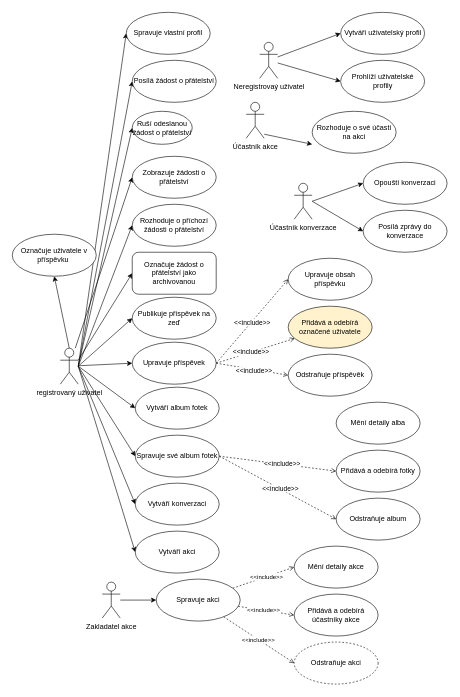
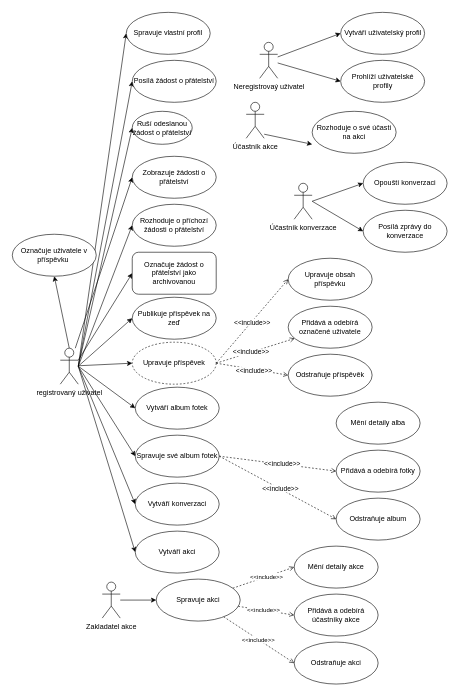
  <mxCell id="0" />
  <mxCell id="1" parent="0" />
  <mxCell id="2" style="edgeStyle=none;rounded=0;orthogonalLoop=1;jettySize=auto;html=1;entryX=0;entryY=0.5;entryDx=0;entryDy=0;" parent="1" target="20" edge="1"><mxGeometry relative="1" as="geometry"><mxPoint x="130" y="610" as="sourcePoint" /></mxGeometry></mxCell>
  <mxCell id="3" style="edgeStyle=none;rounded=0;orthogonalLoop=1;jettySize=auto;html=1;entryX=0;entryY=0.5;entryDx=0;entryDy=0;" parent="1" target="21" edge="1"><mxGeometry relative="1" as="geometry"><mxPoint x="130" y="610" as="sourcePoint" /></mxGeometry></mxCell>
  <mxCell id="4" style="edgeStyle=none;rounded=0;orthogonalLoop=1;jettySize=auto;html=1;entryX=0;entryY=0.5;entryDx=0;entryDy=0;" parent="1" target="22" edge="1"><mxGeometry relative="1" as="geometry"><mxPoint x="130" y="610" as="sourcePoint" /></mxGeometry></mxCell>
  <mxCell id="5" style="edgeStyle=none;rounded=0;orthogonalLoop=1;jettySize=auto;html=1;entryX=0;entryY=0.5;entryDx=0;entryDy=0;" parent="1" target="23" edge="1"><mxGeometry relative="1" as="geometry"><mxPoint x="130" y="610" as="sourcePoint" /></mxGeometry></mxCell>
  <mxCell id="6" style="edgeStyle=none;rounded=0;orthogonalLoop=1;jettySize=auto;html=1;entryX=0;entryY=0.5;entryDx=0;entryDy=0;" parent="1" target="24" edge="1"><mxGeometry relative="1" as="geometry"><mxPoint x="130" y="610" as="sourcePoint" /></mxGeometry></mxCell>
  <mxCell id="7" style="edgeStyle=none;rounded=0;orthogonalLoop=1;jettySize=auto;html=1;entryX=0;entryY=0.5;entryDx=0;entryDy=0;" parent="1" target="29" edge="1"><mxGeometry relative="1" as="geometry"><mxPoint x="130" y="610" as="sourcePoint" /></mxGeometry></mxCell>
  <mxCell id="8" style="edgeStyle=none;rounded=0;orthogonalLoop=1;jettySize=auto;html=1;entryX=0;entryY=0.5;entryDx=0;entryDy=0;" parent="1" target="30" edge="1"><mxGeometry relative="1" as="geometry"><mxPoint x="130" y="610" as="sourcePoint" /></mxGeometry></mxCell>
  <mxCell id="9" style="edgeStyle=none;rounded=0;orthogonalLoop=1;jettySize=auto;html=1;entryX=0;entryY=0.5;entryDx=0;entryDy=0;" parent="1" source="15" target="38" edge="1"><mxGeometry relative="1" as="geometry"><mxPoint x="150" y="610" as="sourcePoint" /></mxGeometry></mxCell>
  <mxCell id="10" style="edgeStyle=none;rounded=0;orthogonalLoop=1;jettySize=auto;html=1;entryX=0;entryY=0.5;entryDx=0;entryDy=0;endArrow=classic;endFill=1;" parent="1" target="40" edge="1"><mxGeometry relative="1" as="geometry"><mxPoint x="130" y="610" as="sourcePoint" /></mxGeometry></mxCell>
  <mxCell id="11" style="edgeStyle=none;rounded=0;orthogonalLoop=1;jettySize=auto;html=1;entryX=0;entryY=0.5;entryDx=0;entryDy=0;endArrow=classic;endFill=1;" parent="1" target="47" edge="1"><mxGeometry relative="1" as="geometry"><mxPoint x="130" y="610" as="sourcePoint" /></mxGeometry></mxCell>
  <mxCell id="12" style="edgeStyle=none;rounded=0;orthogonalLoop=1;jettySize=auto;html=1;entryX=0;entryY=0.5;entryDx=0;entryDy=0;" parent="1" source="15" target="68" edge="1"><mxGeometry relative="1" as="geometry" /></mxCell>
  <mxCell id="13" style="edgeStyle=none;rounded=0;orthogonalLoop=1;jettySize=auto;html=1;exitX=1;exitY=0.333;exitDx=0;exitDy=0;exitPerimeter=0;entryX=0;entryY=0.5;entryDx=0;entryDy=0;" parent="1" source="15" target="69" edge="1"><mxGeometry relative="1" as="geometry" /></mxCell>
  <mxCell id="14" style="rounded=0;orthogonalLoop=1;jettySize=auto;html=1;exitX=0.5;exitY=0;exitDx=0;exitDy=0;exitPerimeter=0;entryX=0.5;entryY=1;entryDx=0;entryDy=0;" parent="1" source="15" target="52" edge="1"><mxGeometry relative="1" as="geometry" /></mxCell>
  <mxCell id="15" value="registrovaný uživatel" style="shape=umlActor;verticalLabelPosition=bottom;verticalAlign=top;html=1;" parent="1" vertex="1"><mxGeometry x="100" y="580" width="30" height="60" as="geometry" /></mxCell>
  <mxCell id="16" style="rounded=0;orthogonalLoop=1;jettySize=auto;html=1;entryX=0;entryY=0.5;entryDx=0;entryDy=0;" parent="1" source="18" target="19" edge="1"><mxGeometry relative="1" as="geometry" /></mxCell>
  <mxCell id="17" style="edgeStyle=none;rounded=0;orthogonalLoop=1;jettySize=auto;html=1;entryX=0;entryY=0.5;entryDx=0;entryDy=0;endArrow=classic;endFill=1;" parent="1" source="18" target="41" edge="1"><mxGeometry relative="1" as="geometry" /></mxCell>
  <mxCell id="18" value="Neregistrovaý uživatel" style="shape=umlActor;verticalLabelPosition=bottom;verticalAlign=top;html=1;" parent="1" vertex="1"><mxGeometry x="432.5" y="70" width="30" height="60" as="geometry" /></mxCell>
  <mxCell id="19" value="Vytváří uživatelský profil" style="ellipse;whiteSpace=wrap;html=1;" parent="1" vertex="1"><mxGeometry x="567.5" y="20" width="140" height="70" as="geometry" /></mxCell>
  <mxCell id="20" value="Posílá&amp;nbsp;žádost o přátelství" style="ellipse;whiteSpace=wrap;html=1;" parent="1" vertex="1"><mxGeometry x="220" y="100" width="140" height="70" as="geometry" /></mxCell>
  <mxCell id="21" value="Rozhoduje o příchozí žádosti o přátelství" style="ellipse;whiteSpace=wrap;html=1;" parent="1" vertex="1"><mxGeometry x="220" y="340" width="140" height="70" as="geometry" /></mxCell>
  <mxCell id="22" value="Ruší odeslanou žádost o přátelství" style="ellipse;whiteSpace=wrap;html=1;" parent="1" vertex="1"><mxGeometry x="220" y="185" width="100" height="55" as="geometry" /></mxCell>
  <mxCell id="23" value="Publikuje příspěvek na zeď" style="ellipse;whiteSpace=wrap;html=1;" parent="1" vertex="1"><mxGeometry x="220" y="495" width="140" height="70" as="geometry" /></mxCell>
  <mxCell id="24" value="Vytváří album fotek" style="ellipse;whiteSpace=wrap;html=1;" parent="1" vertex="1"><mxGeometry x="225" y="645" width="140" height="70" as="geometry" /></mxCell>
  <mxCell id="25" style="edgeStyle=none;rounded=0;orthogonalLoop=1;jettySize=auto;html=1;entryX=0;entryY=0.5;entryDx=0;entryDy=0;dashed=1;endArrow=open;endFill=0;exitX=1;exitY=0.5;exitDx=0;exitDy=0;" parent="1" source="29" target="55" edge="1"><mxGeometry relative="1" as="geometry" /></mxCell>
  <mxCell id="26" value="&amp;lt;&amp;lt;include&amp;gt;&amp;gt;" style="edgeLabel;html=1;align=center;verticalAlign=middle;resizable=0;points=[];" parent="25" vertex="1" connectable="0"><mxGeometry x="0.067" y="1" relative="1" as="geometry"><mxPoint as="offset" /></mxGeometry></mxCell>
  <mxCell id="27" style="edgeStyle=none;rounded=0;orthogonalLoop=1;jettySize=auto;html=1;entryX=0;entryY=0.5;entryDx=0;entryDy=0;dashed=1;endArrow=open;endFill=0;exitX=1;exitY=0.5;exitDx=0;exitDy=0;" parent="1" source="29" target="54" edge="1"><mxGeometry relative="1" as="geometry" /></mxCell>
  <mxCell id="28" value="&amp;lt;&amp;lt;include&amp;gt;&amp;gt;" style="edgeLabel;html=1;align=center;verticalAlign=middle;resizable=0;points=[];" parent="27" vertex="1" connectable="0"><mxGeometry x="0.036" y="1" relative="1" as="geometry"><mxPoint as="offset" /></mxGeometry></mxCell>
  <mxCell id="29" value="Spravuje své album fotek" style="ellipse;whiteSpace=wrap;html=1;" parent="1" vertex="1"><mxGeometry x="225" y="725" width="140" height="70" as="geometry" /></mxCell>
  <mxCell id="30" value="Vytváří konverzaci" style="ellipse;whiteSpace=wrap;html=1;" parent="1" vertex="1"><mxGeometry x="225" y="805" width="140" height="70" as="geometry" /></mxCell>
  <mxCell id="31" value="Posílá zprávy do konverzace" style="ellipse;whiteSpace=wrap;html=1;" parent="1" vertex="1"><mxGeometry x="605" y="350" width="140" height="70" as="geometry" /></mxCell>
  <mxCell id="32" value="" style="edgeStyle=none;rounded=0;orthogonalLoop=1;jettySize=auto;html=1;endArrow=open;endFill=0;dashed=1;entryX=0;entryY=0.5;entryDx=0;entryDy=0;exitX=1;exitY=0.5;exitDx=0;exitDy=0;" parent="1" source="38" target="49" edge="1"><mxGeometry relative="1" as="geometry" /></mxCell>
  <mxCell id="33" value="&amp;lt;&amp;lt;include&amp;gt;&amp;gt;" style="edgeLabel;html=1;align=center;verticalAlign=middle;resizable=0;points=[];" parent="32" vertex="1" connectable="0"><mxGeometry x="-0.061" y="3" relative="1" as="geometry"><mxPoint x="5" as="offset" /></mxGeometry></mxCell>
  <mxCell id="34" value="" style="edgeStyle=none;rounded=0;orthogonalLoop=1;jettySize=auto;html=1;endArrow=open;endFill=0;dashed=1;exitX=1;exitY=0.5;exitDx=0;exitDy=0;" parent="1" source="38" target="51" edge="1"><mxGeometry relative="1" as="geometry" /></mxCell>
  <mxCell id="35" value="&amp;lt;&amp;lt;include&amp;gt;&amp;gt;" style="edgeLabel;html=1;align=center;verticalAlign=middle;resizable=0;points=[];" parent="34" vertex="1" connectable="0"><mxGeometry x="-0.132" relative="1" as="geometry"><mxPoint as="offset" /></mxGeometry></mxCell>
  <mxCell id="36" style="edgeStyle=none;rounded=0;orthogonalLoop=1;jettySize=auto;html=1;entryX=0;entryY=0.5;entryDx=0;entryDy=0;dashed=1;endArrow=open;endFill=0;exitX=1;exitY=0.5;exitDx=0;exitDy=0;" parent="1" source="38" target="50" edge="1"><mxGeometry relative="1" as="geometry" /></mxCell>
  <mxCell id="37" value="&amp;lt;&amp;lt;include&amp;gt;&amp;gt;" style="edgeLabel;html=1;align=center;verticalAlign=middle;resizable=0;points=[];" parent="36" vertex="1" connectable="0"><mxGeometry x="0.047" y="-2" relative="1" as="geometry"><mxPoint as="offset" /></mxGeometry></mxCell>
- <mxCell id="38" value="Upravuje příspěvek" style="ellipse;whiteSpace=wrap;html=1;" parent="1" vertex="1"><mxGeometry x="220" y="570" width="140" height="70" as="geometry" /></mxCell>
+ <mxCell id="38" value="Upravuje příspěvek" style="ellipse;whiteSpace=wrap;html=1;dashed=1;" parent="1" vertex="1"><mxGeometry x="220" y="570" width="140" height="70" as="geometry" /></mxCell>
  <mxCell id="39" value="Opouští konverzaci" style="ellipse;whiteSpace=wrap;html=1;" parent="1" vertex="1"><mxGeometry x="605" y="270" width="140" height="70" as="geometry" /></mxCell>
  <mxCell id="40" value="Spravuje vlastní profil" style="ellipse;whiteSpace=wrap;html=1;" parent="1" vertex="1"><mxGeometry x="210" y="20" width="140" height="70" as="geometry" /></mxCell>
  <mxCell id="41" value="Prohlíží uživatelské profily" style="ellipse;whiteSpace=wrap;html=1;" parent="1" vertex="1"><mxGeometry x="567.5" y="100" width="140" height="70" as="geometry" /></mxCell>
  <mxCell id="42" style="edgeStyle=none;rounded=0;orthogonalLoop=1;jettySize=auto;html=1;entryX=0;entryY=0.5;entryDx=0;entryDy=0;endArrow=classic;endFill=1;" parent="1" edge="1"><mxGeometry relative="1" as="geometry"><mxPoint x="440" y="223.158" as="sourcePoint" /><mxPoint x="520" y="240" as="targetPoint" /></mxGeometry></mxCell>
  <mxCell id="43" value="Účastník akce" style="shape=umlActor;verticalLabelPosition=bottom;verticalAlign=top;html=1;" parent="1" vertex="1"><mxGeometry x="410" y="170" width="30" height="60" as="geometry" /></mxCell>
  <mxCell id="44" style="edgeStyle=none;rounded=0;orthogonalLoop=1;jettySize=auto;html=1;endArrow=classic;endFill=1;entryX=0;entryY=0.5;entryDx=0;entryDy=0;" parent="1" target="39" edge="1"><mxGeometry relative="1" as="geometry"><mxPoint x="520" y="335" as="sourcePoint" /></mxGeometry></mxCell>
  <mxCell id="45" style="edgeStyle=none;rounded=0;orthogonalLoop=1;jettySize=auto;html=1;endArrow=classic;endFill=1;entryX=0;entryY=0.5;entryDx=0;entryDy=0;" parent="1" target="31" edge="1"><mxGeometry relative="1" as="geometry"><mxPoint x="520" y="335" as="sourcePoint" /><mxPoint x="600" y="385" as="targetPoint" /></mxGeometry></mxCell>
  <mxCell id="46" value="Účastník konverzace" style="shape=umlActor;verticalLabelPosition=bottom;verticalAlign=top;html=1;" parent="1" vertex="1"><mxGeometry x="490" y="305" width="30" height="60" as="geometry" /></mxCell>
  <mxCell id="47" value="Vytváří akci" style="ellipse;whiteSpace=wrap;html=1;" parent="1" vertex="1"><mxGeometry x="225" y="885" width="140" height="70" as="geometry" /></mxCell>
  <mxCell id="48" value="Rozhoduje o své účasti na akci" style="ellipse;whiteSpace=wrap;html=1;" parent="1" vertex="1"><mxGeometry x="520" y="185" width="140" height="70" as="geometry" /></mxCell>
  <mxCell id="49" value="Upravuje obsah příspěvku" style="ellipse;whiteSpace=wrap;html=1;" parent="1" vertex="1"><mxGeometry x="480" y="430" width="140" height="70" as="geometry" /></mxCell>
  <mxCell id="50" value="Odstraňuje příspěvěk" style="ellipse;whiteSpace=wrap;html=1;" parent="1" vertex="1"><mxGeometry x="480" y="590" width="140" height="70" as="geometry" /></mxCell>
- <mxCell id="51" value="Přidává a odebírá označené uživatele" style="ellipse;whiteSpace=wrap;html=1;fillColor=#fff2cc;" parent="1" vertex="1"><mxGeometry x="480" y="510" width="140" height="70" as="geometry" /></mxCell>
+ <mxCell id="51" value="Přidává a odebírá označené uživatele" style="ellipse;whiteSpace=wrap;html=1;" parent="1" vertex="1"><mxGeometry x="480" y="510" width="140" height="70" as="geometry" /></mxCell>
  <mxCell id="52" value="Označuje uživatele v příspěvku&amp;nbsp;" style="ellipse;whiteSpace=wrap;html=1;" parent="1" vertex="1"><mxGeometry x="20" y="390" width="140" height="70" as="geometry" /></mxCell>
  <mxCell id="53" value="Mění detaily alba" style="ellipse;whiteSpace=wrap;html=1;" parent="1" vertex="1"><mxGeometry x="560" y="670" width="140" height="70" as="geometry" /></mxCell>
  <mxCell id="54" value="Odstraňuje album" style="ellipse;whiteSpace=wrap;html=1;" parent="1" vertex="1"><mxGeometry x="560" y="830" width="140" height="70" as="geometry" /></mxCell>
  <mxCell id="55" value="Přidává a odebírá fotky" style="ellipse;whiteSpace=wrap;html=1;" parent="1" vertex="1"><mxGeometry x="560" y="750" width="140" height="70" as="geometry" /></mxCell>
  <mxCell id="56" value="" style="edgeStyle=none;rounded=0;orthogonalLoop=1;jettySize=auto;html=1;endArrow=classic;endFill=1;endSize=6;entryX=0;entryY=0.5;entryDx=0;entryDy=0;" parent="1" source="57" target="64" edge="1"><mxGeometry relative="1" as="geometry"><mxPoint x="235" y="1000" as="targetPoint" /></mxGeometry></mxCell>
  <mxCell id="57" value="Zakladatel akce" style="shape=umlActor;verticalLabelPosition=bottom;verticalAlign=top;html=1;" parent="1" vertex="1"><mxGeometry x="170" y="970" width="30" height="60" as="geometry" /></mxCell>
  <mxCell id="58" value="" style="edgeStyle=none;rounded=0;orthogonalLoop=1;jettySize=auto;html=1;endArrow=open;endFill=0;endSize=6;dashed=1;entryX=0;entryY=0.5;entryDx=0;entryDy=0;" parent="1" source="64" target="65" edge="1"><mxGeometry relative="1" as="geometry" /></mxCell>
  <mxCell id="59" value="&lt;font size=&quot;1&quot;&gt;&amp;lt;&amp;lt;include&amp;gt;&amp;gt;&lt;/font&gt;" style="edgeLabel;html=1;align=center;verticalAlign=middle;resizable=0;points=[];" parent="58" vertex="1" connectable="0"><mxGeometry x="0.092" y="1" relative="1" as="geometry"><mxPoint as="offset" /></mxGeometry></mxCell>
  <mxCell id="60" value="" style="edgeStyle=none;rounded=0;orthogonalLoop=1;jettySize=auto;html=1;endArrow=open;endFill=0;endSize=6;dashed=1;entryX=0;entryY=0.5;entryDx=0;entryDy=0;" parent="1" source="64" target="66" edge="1"><mxGeometry relative="1" as="geometry" /></mxCell>
  <mxCell id="61" value="&lt;span style=&quot;font-size: x-small;&quot;&gt;&amp;lt;&amp;lt;include&amp;gt;&amp;gt;&lt;/span&gt;" style="edgeLabel;html=1;align=center;verticalAlign=middle;resizable=0;points=[];" parent="60" vertex="1" connectable="0"><mxGeometry x="-0.109" y="1" relative="1" as="geometry"><mxPoint as="offset" /></mxGeometry></mxCell>
  <mxCell id="62" value="" style="edgeStyle=none;rounded=0;orthogonalLoop=1;jettySize=auto;html=1;endArrow=open;endFill=0;endSize=6;dashed=1;entryX=0;entryY=0.5;entryDx=0;entryDy=0;" parent="1" source="64" target="67" edge="1"><mxGeometry relative="1" as="geometry" /></mxCell>
  <mxCell id="63" value="&lt;span style=&quot;font-size: x-small;&quot;&gt;&amp;lt;&amp;lt;include&amp;gt;&amp;gt;&lt;/span&gt;" style="edgeLabel;html=1;align=center;verticalAlign=middle;resizable=0;points=[];" parent="62" vertex="1" connectable="0"><mxGeometry x="-0.035" relative="1" as="geometry"><mxPoint as="offset" /></mxGeometry></mxCell>
  <mxCell id="64" value="Spravuje akci" style="ellipse;whiteSpace=wrap;html=1;" parent="1" vertex="1"><mxGeometry x="260" y="965" width="140" height="70" as="geometry" /></mxCell>
  <mxCell id="65" value="Mění detaily akce" style="ellipse;whiteSpace=wrap;html=1;" parent="1" vertex="1"><mxGeometry x="490" y="910" width="140" height="70" as="geometry" /></mxCell>
  <mxCell id="66" value="Přidává a odebírá účastníky akce" style="ellipse;whiteSpace=wrap;html=1;" parent="1" vertex="1"><mxGeometry x="490" y="990" width="140" height="70" as="geometry" /></mxCell>
- <mxCell id="67" value="Odstraňuje akci" style="ellipse;whiteSpace=wrap;html=1;dashed=1;" parent="1" vertex="1"><mxGeometry x="490" y="1070" width="140" height="70" as="geometry" /></mxCell>
+ <mxCell id="67" value="Odstraňuje akci" style="ellipse;whiteSpace=wrap;html=1;" parent="1" vertex="1"><mxGeometry x="490" y="1070" width="140" height="70" as="geometry" /></mxCell>
  <mxCell id="68" value="Zobrazuje žádosti o přátelství" style="ellipse;whiteSpace=wrap;html=1;" parent="1" vertex="1"><mxGeometry x="220" y="260" width="140" height="70" as="geometry" /></mxCell>
  <mxCell id="69" value="Označuje žádost o přátelství jako archivovanou" style="whiteSpace=wrap;html=1;rounded=1;" parent="1" vertex="1"><mxGeometry x="220" y="420" width="140" height="70" as="geometry" /></mxCell>
